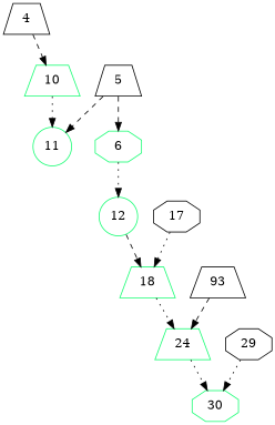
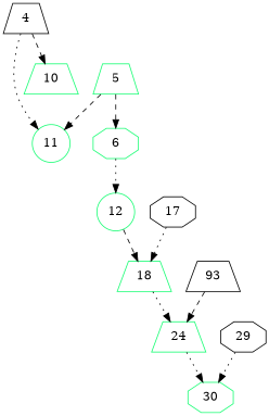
  digraph {
    node [color="#17fd73" shape=trapezium]
    edge [color=black style=dotted]
    11 [shape=circle]
-   5 [color=black]
+   5
    6 [shape=octagon]
    12 [shape=circle]
    18
    24
    30 [shape=octagon]
    4 [color=""]
    10
    17 [shape=octagon color=""]
    n11 [label=93 color=""]
    29 [shape=octagon color=""]
    5 -> 11 [style=dashed]
    5 -> 6 [style=dashed]
    6 -> 12
    12 -> 18 [style=dashed]
    18 -> 24
    24 -> 30
    4 -> 10 [style=dashed]
-   10 -> 11
+   4 -> 11
    17 -> 18
    n11 -> 24 [style=dashed]
    29 -> 30
  }
